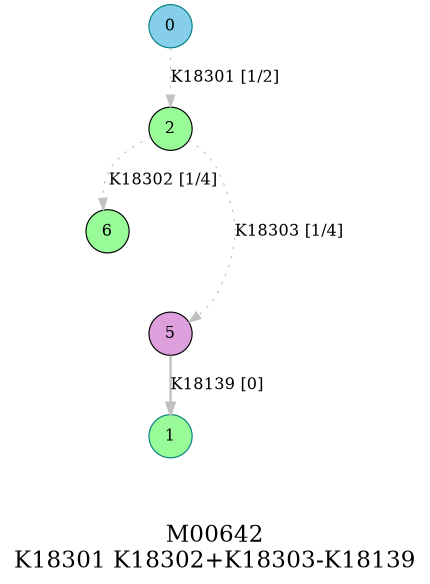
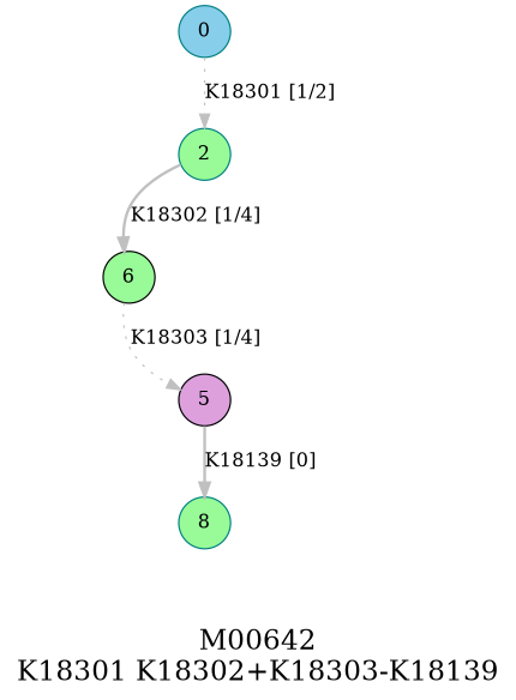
  digraph {
    fontsize=20
    label="M00642\nK18301 K18302+K18303-K18139"
    node [color=black fillcolor=palegreen shape=circle style=filled]
    edge [color=grey style=dotted]
    0 [color=teal fillcolor=skyblue height=.3 width=.3]
-   1 [color=teal height=.3 width=.3]
-   2 [height=.3 width=.3]
+   1 [color=teal height=.3 width=.3 label=8]
+   2 [color=teal height=.3 width=.3]
    n4 [height=.3 label=6 width=.3]
    n5 [fillcolor=plum height=.3 label=5 width=.3]
    subgraph sub_1 {
      0
      1
      2
      n4
      n5
    }
    0 -> 2 [label="K18301 [1/2]"]
-   2 -> n4 [label="K18302 [1/4]"]
-   2 -> n5 [label="K18303 [1/4]"]
+   2 -> n4 [label="K18302 [1/4]" style=bold]
+   n4 -> n5 [label="K18303 [1/4]"]
    n5 -> 1 [label="K18139 [0]" style=bold]
  }
